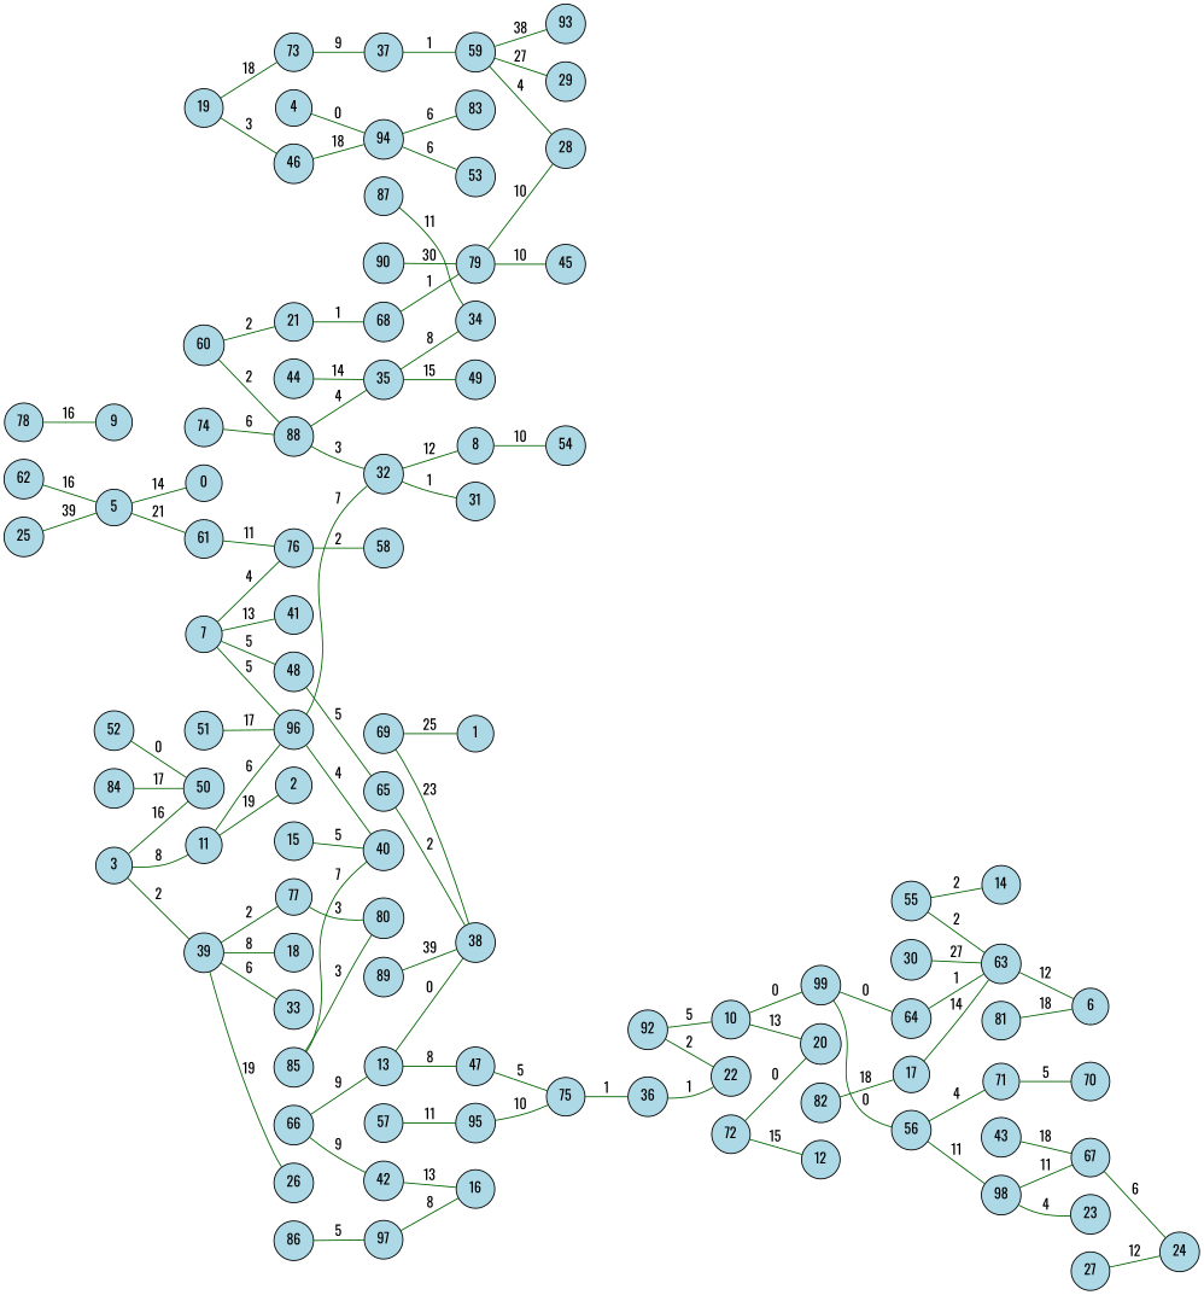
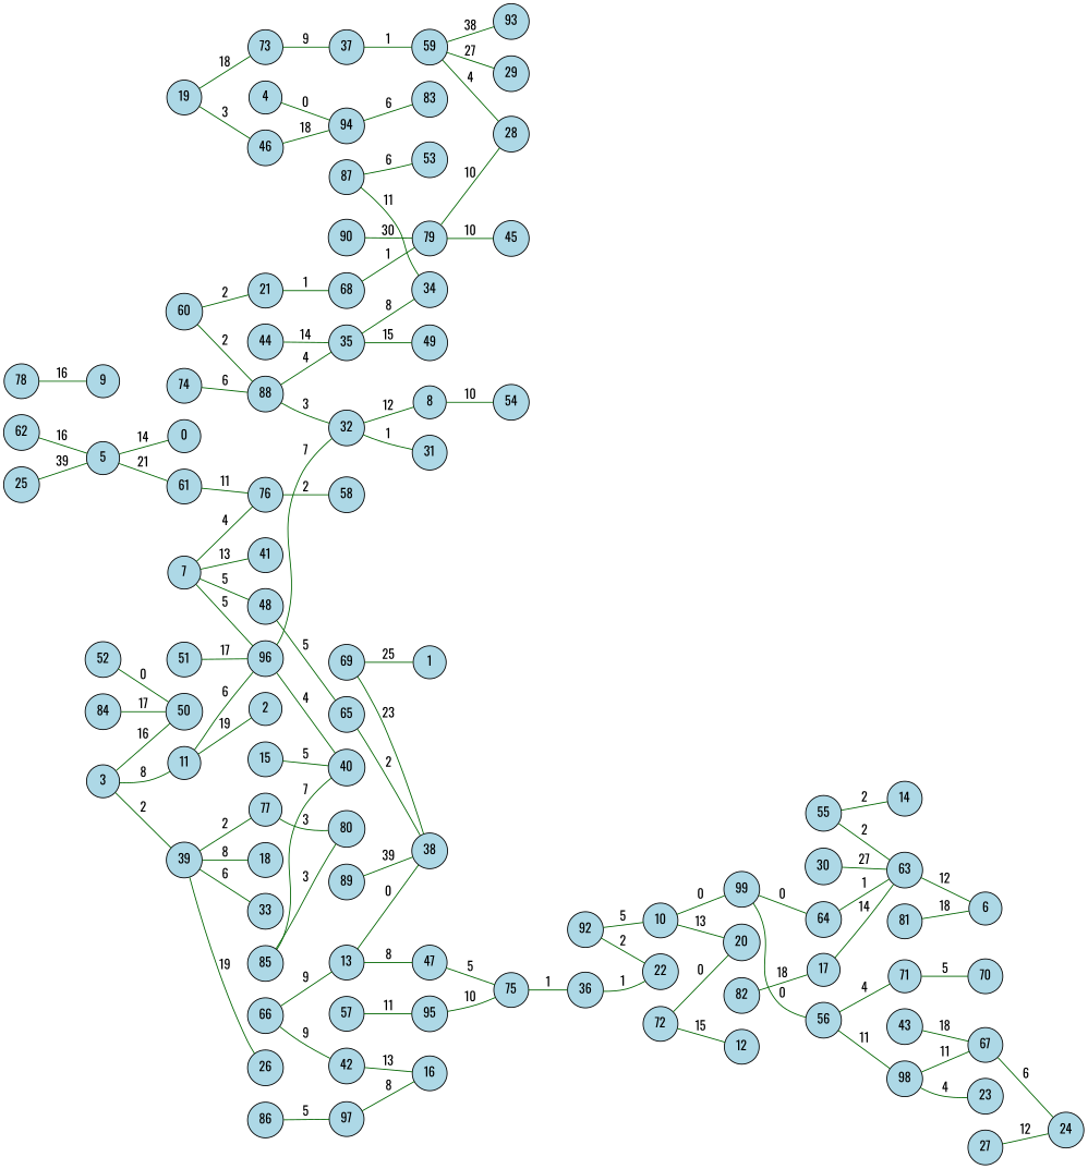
  graph {
    fontname=Oswald
    rankdir=LR
    node [fillcolor=lightblue fontname=Oswald shape=circle style=filled]
    edge [color=darkgreen fontname=Oswald]
    13
    38
    47
    75
    4
    94
    83
    99
    56
    64
    71
    98
    63
    70
    23
    67
    72
    20
    12
    10
    6
    52
    50
    37
    59
    28
    29
    93
    36
    22
    32
    31
    8
    54
    68
    79
    45
    21
    39
    77
    33
    18
    26
    80
    60
    88
    35
    34
    49
    3
    11
    96
    2
    55
    14
    92
    65
    76
    58
    19
    46
    73
    85
    40
    78
    9
    7
    48
    41
    24
    15
    86
    97
    16
    87
    53
    74
    66
    42
    95
    57
    61
    27
    5
    0
    17
    44
    62
    84
    51
    82
    43
    81
    69
    1
    30
    90
    89
    25
    13 -- 38 [label=0]
    13 -- 47 [label=8]
    47 -- 75 [label=5]
    75 -- 36 [label=1]
    4 -- 94 [label=0]
    94 -- 83 [label=6]
    99 -- 56 [label=0]
    99 -- 64 [label=0]
    56 -- 71 [label=4]
    56 -- 98 [label=11]
    64 -- 63 [label=1]
    71 -- 70 [label=5]
    98 -- 23 [label=4]
    98 -- 67 [label=11]
    63 -- 6 [label=12]
    67 -- 24 [label=6]
    72 -- 20 [label=0]
    72 -- 12 [label=15]
    10 -- 99 [label=0]
    10 -- 20 [label=13]
    52 -- 50 [label=0]
    37 -- 59 [label=1]
    59 -- 28 [label=4]
    59 -- 29 [label=27]
    59 -- 93 [label=38]
    36 -- 22 [label=1]
    32 -- 31 [label=1]
    32 -- 8 [label=12]
    8 -- 54 [label=10]
    68 -- 79 [label=1]
    79 -- 28 [label=10]
    79 -- 45 [label=10]
    21 -- 68 [label=1]
    39 -- 77 [label=2]
    39 -- 33 [label=6]
    39 -- 18 [label=8]
    39 -- 26 [label=19]
    77 -- 80 [label=3]
    60 -- 21 [label=2]
    60 -- 88 [label=2]
    88 -- 32 [label=3]
    88 -- 35 [label=4]
    35 -- 34 [label=8]
    35 -- 49 [label=15]
    3 -- 50 [label=16]
    3 -- 39 [label=2]
    3 -- 11 [label=8]
    11 -- 96 [label=6]
    11 -- 2 [label=19]
    96 -- 32 [label=7]
    96 -- 40 [label=4]
    55 -- 63 [label=2]
    55 -- 14 [label=2]
    92 -- 10 [label=5]
    92 -- 22 [label=2]
    65 -- 38 [label=2]
    76 -- 58 [label=2]
    19 -- 46 [label=3]
    19 -- 73 [label=18]
    46 -- 94 [label=18]
    73 -- 37 [label=9]
    85 -- 80 [label=3]
    85 -- 40 [label=7]
    78 -- 9 [label=16]
    7 -- 96 [label=5]
    7 -- 76 [label=4]
    7 -- 48 [label=5]
    7 -- 41 [label=13]
    48 -- 65 [label=5]
    15 -- 40 [label=5]
    86 -- 97 [label=5]
    97 -- 16 [label=8]
    87 -- 34 [label=11]
-   94 -- 53 [label=6]
+   87 -- 53 [label=6]
    74 -- 88 [label=6]
    66 -- 13 [label=9]
    66 -- 42 [label=9]
    42 -- 16 [label=13]
    95 -- 75 [label=10]
    57 -- 95 [label=11]
    61 -- 76 [label=11]
    27 -- 24 [label=12]
    5 -- 61 [label=21]
    5 -- 0 [label=14]
    17 -- 63 [label=14]
    44 -- 35 [label=14]
    62 -- 5 [label=16]
    84 -- 50 [label=17]
    51 -- 96 [label=17]
    82 -- 17 [label=18]
    43 -- 67 [label=18]
    81 -- 6 [label=18]
    69 -- 38 [label=23]
    69 -- 1 [label=25]
    30 -- 63 [label=27]
    90 -- 79 [label=30]
    89 -- 38 [label=39]
    25 -- 5 [label=39]
  }
